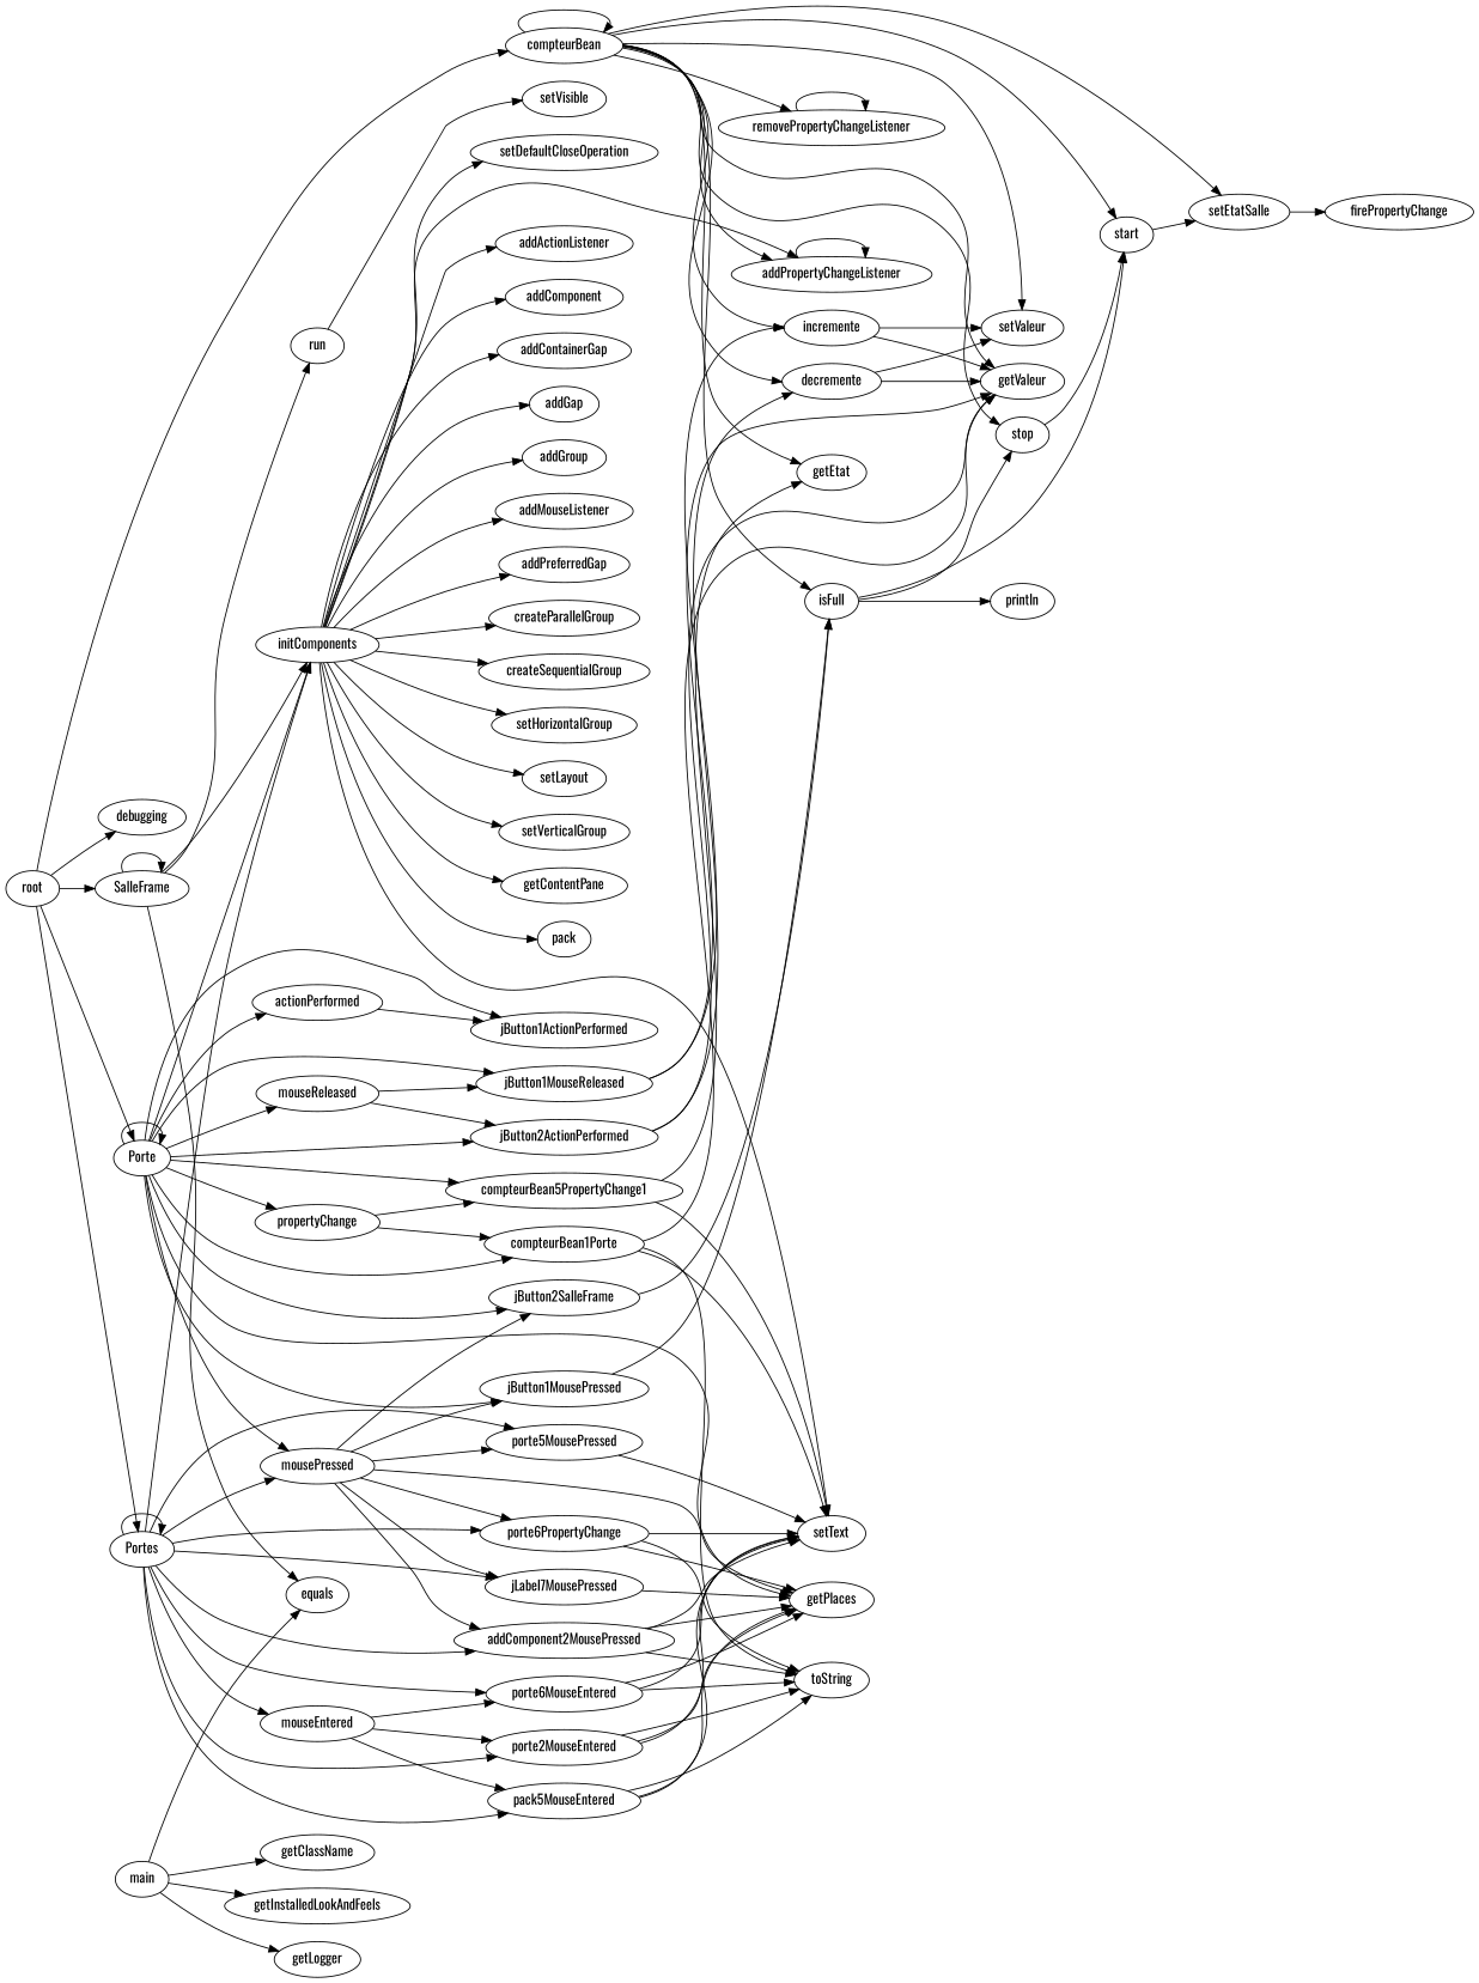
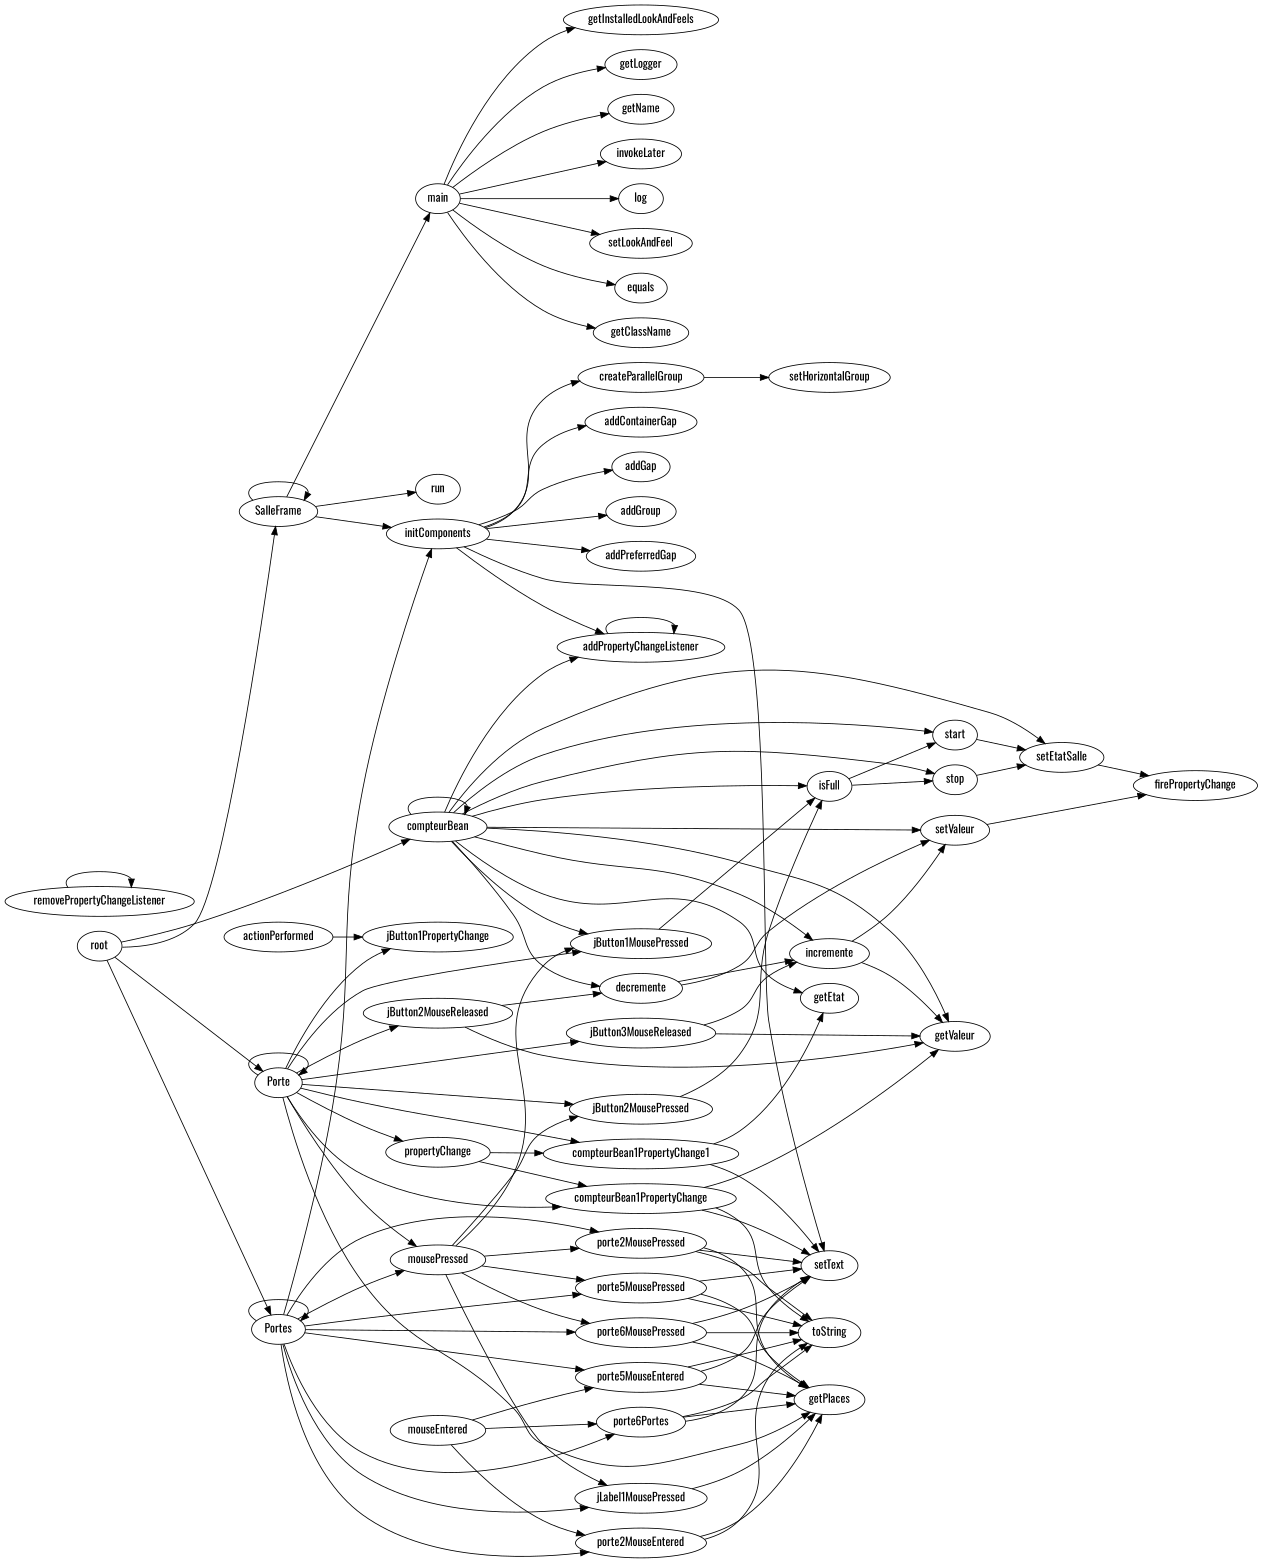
  strict digraph {
    fontname=Oswald
    rankdir=LR
    node [fontname=Oswald]
    edge [fontname=Oswald]
    n1 [label=root]
-   n2 [label=debugging]
    n3 [label=compteurBean]
    n4 [label=Porte]
    n5 [label=Portes]
    n6 [label=SalleFrame]
    n7 [label=addPropertyChangeListener]
    n8 [label=decremente]
    n9 [label=getValeur]
    n10 [label=setValeur]
    n11 [label=getEtat]
    n12 [label=incremente]
    n13 [label=isFull]
    n14 [label=start]
    n15 [label=stop]
    n16 [label=removePropertyChangeListener]
    n17 [label=setEtatSalle]
    n18 [label=initComponents]
    n19 [label=actionPerformed]
-   n20 [label=jButton1ActionPerformed]
-   n21 [label=compteurBean1Porte]
-   n22 [label=compteurBean5PropertyChange1]
+   n20 [label=jButton1PropertyChange]
+   n21 [label=compteurBean1PropertyChange]
+   n22 [label=compteurBean1PropertyChange1]
    n23 [label=getPlaces]
    n24 [label=jButton1MousePressed]
-   n25 [label=jButton1MouseReleased]
-   n26 [label=jButton2SalleFrame]
-   n27 [label=jButton2ActionPerformed]
+   n25 [label=jButton3MouseReleased]
+   n26 [label=jButton2MousePressed]
+   n27 [label=jButton2MouseReleased]
    n28 [label=mousePressed]
-   n29 [label=mouseReleased]
    n30 [label=propertyChange]
-   n31 [label=jLabel7MousePressed]
-   n32 [label=addComponent2MousePressed]
+   n31 [label=jLabel1MousePressed]
+   n32 [label=porte2MousePressed]
    n33 [label=porte5MousePressed]
-   n34 [label=porte6PropertyChange]
+   n34 [label=porte6MousePressed]
    n35 [label=mouseEntered]
    n36 [label=porte2MouseEntered]
-   n37 [label=pack5MouseEntered]
-   n38 [label=porte6MouseEntered]
+   n37 [label=porte5MouseEntered]
+   n38 [label=porte6Portes]
    n39 [label=main]
    n40 [label=run]
    n41 [label=firePropertyChange]
-   n42 [label=println]
    n43 [label=setText]
-   n44 [label=addActionListener]
-   n45 [label=addComponent]
    n46 [label=addContainerGap]
    n47 [label=addGap]
    n48 [label=addGroup]
-   n49 [label=addMouseListener]
    n50 [label=addPreferredGap]
    n51 [label=createParallelGroup]
-   n52 [label=createSequentialGroup]
    n53 [label=setHorizontalGroup]
-   n54 [label=setLayout]
-   n55 [label=setVerticalGroup]
-   n56 [label=getContentPane]
-   n57 [label=pack]
-   n58 [label=setDefaultCloseOperation]
    n59 [label=toString]
    n60 [label=equals]
    n61 [label=getClassName]
    n62 [label=getInstalledLookAndFeels]
    n63 [label=getLogger]
-   n68 [label=setVisible]
-   n1 -> n2
+   n64 [label=getName]
+   n65 [label=invokeLater]
+   n66 [label=log]
+   n67 [label=setLookAndFeel]
    n1 -> n3
    n1 -> n4
    n1 -> n5
    n1 -> n6
    n3 -> n3
    n3 -> n7
    n3 -> n8
    n3 -> n9
    n3 -> n10
    n3 -> n11
    n3 -> n12
    n3 -> n13
    n3 -> n14
    n3 -> n15
-   n3 -> n16
+   n3 -> n24
    n3 -> n17
    n4 -> n4
-   n4 -> n18
-   n4 -> n19
    n4 -> n20
    n4 -> n21
    n4 -> n22
    n4 -> n23
    n4 -> n24
    n4 -> n25
    n4 -> n26
    n4 -> n27
    n4 -> n28
-   n4 -> n29
    n4 -> n30
    n5 -> n5
    n5 -> n18
    n5 -> n28
    n5 -> n31
    n5 -> n32
    n5 -> n33
    n5 -> n34
-   n5 -> n35
    n5 -> n36
    n5 -> n37
    n5 -> n38
    n6 -> n6
    n6 -> n18
-   n6 -> n60
+   n6 -> n39
    n6 -> n40
    n7 -> n7
-   n8 -> n9
+   n8 -> n12
    n8 -> n10
+   n10 -> n41
    n12 -> n9
    n12 -> n10
    n13 -> n14
    n13 -> n15
-   n13 -> n42
    n14 -> n17
-   n15 -> n14
+   n15 -> n17
    n16 -> n16
    n17 -> n41
    n18 -> n7
    n18 -> n43
-   n18 -> n44
-   n18 -> n45
    n18 -> n46
    n18 -> n47
    n18 -> n48
-   n18 -> n49
    n18 -> n50
    n18 -> n51
-   n18 -> n52
-   n18 -> n53
-   n18 -> n54
-   n18 -> n55
-   n18 -> n56
-   n18 -> n57
-   n18 -> n58
+   n51 -> n53
    n19 -> n20
    n21 -> n9
    n21 -> n43
    n21 -> n59
    n22 -> n11
    n22 -> n43
    n24 -> n13
    n25 -> n9
    n25 -> n12
    n26 -> n13
    n27 -> n8
    n27 -> n9
    n28 -> n24
    n28 -> n26
    n28 -> n31
    n28 -> n32
    n28 -> n33
    n28 -> n34
-   n29 -> n25
-   n29 -> n27
    n30 -> n21
    n30 -> n22
    n31 -> n23
    n32 -> n23
    n32 -> n43
    n32 -> n59
-   n28 -> n23
+   n33 -> n23
    n33 -> n43
+   n33 -> n59
    n34 -> n23
    n34 -> n43
    n34 -> n59
    n35 -> n36
    n35 -> n37
    n35 -> n38
    n36 -> n23
-   n36 -> n43
    n36 -> n59
    n37 -> n23
    n37 -> n43
    n37 -> n59
    n38 -> n23
    n38 -> n43
    n38 -> n59
    n39 -> n60
    n39 -> n61
    n39 -> n62
    n39 -> n63
-   n40 -> n68
+   n39 -> n64
+   n39 -> n65
+   n39 -> n66
+   n39 -> n67
  }
